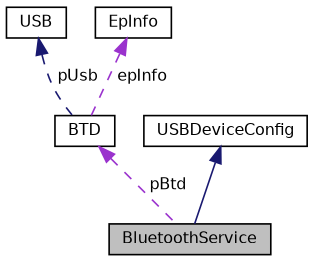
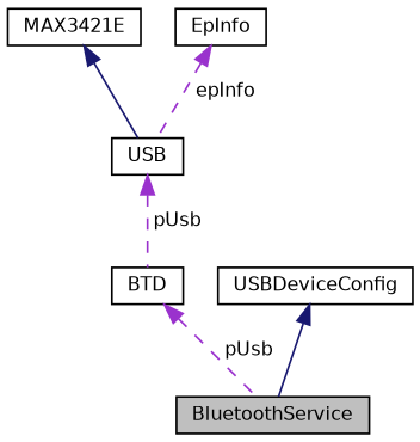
  digraph {
    node [color=black fillcolor=white fontname=Helvetica fontsize=10 shape=record style=filled]
    edge [color=darkorchid3 dir=back fontname=Helvetica fontsize=10 labelfontname=Helvetica labelfontsize=10 style=dashed]
    n1 [fillcolor=grey75 fontcolor=black height=0.2 label=BluetoothService width=0.4]
    n2 [height=0.2 label=BTD width=0.4]
    n3 [height=0.2 label=USBDeviceConfig width=0.4]
    n4 [height=0.2 label=USB width=0.4]
+   n5 [height=0.2 label=MAX3421E width=0.4]
    n6 [height=0.2 label=EpInfo width=0.4]
-   n2 -> n1 [label=" pBtd"]
+   n2 -> n1 [label=" pUsb"]
    n3 -> n1 [color=midnightblue style=solid]
-   n4 -> n2 [color=midnightblue label=" pUsb"]
-   n6 -> n2 [label=" epInfo"]
+   n4 -> n2 [label=" pUsb"]
+   n5 -> n4 [color=midnightblue style=solid]
+   n6 -> n4 [label=" epInfo"]
  }
